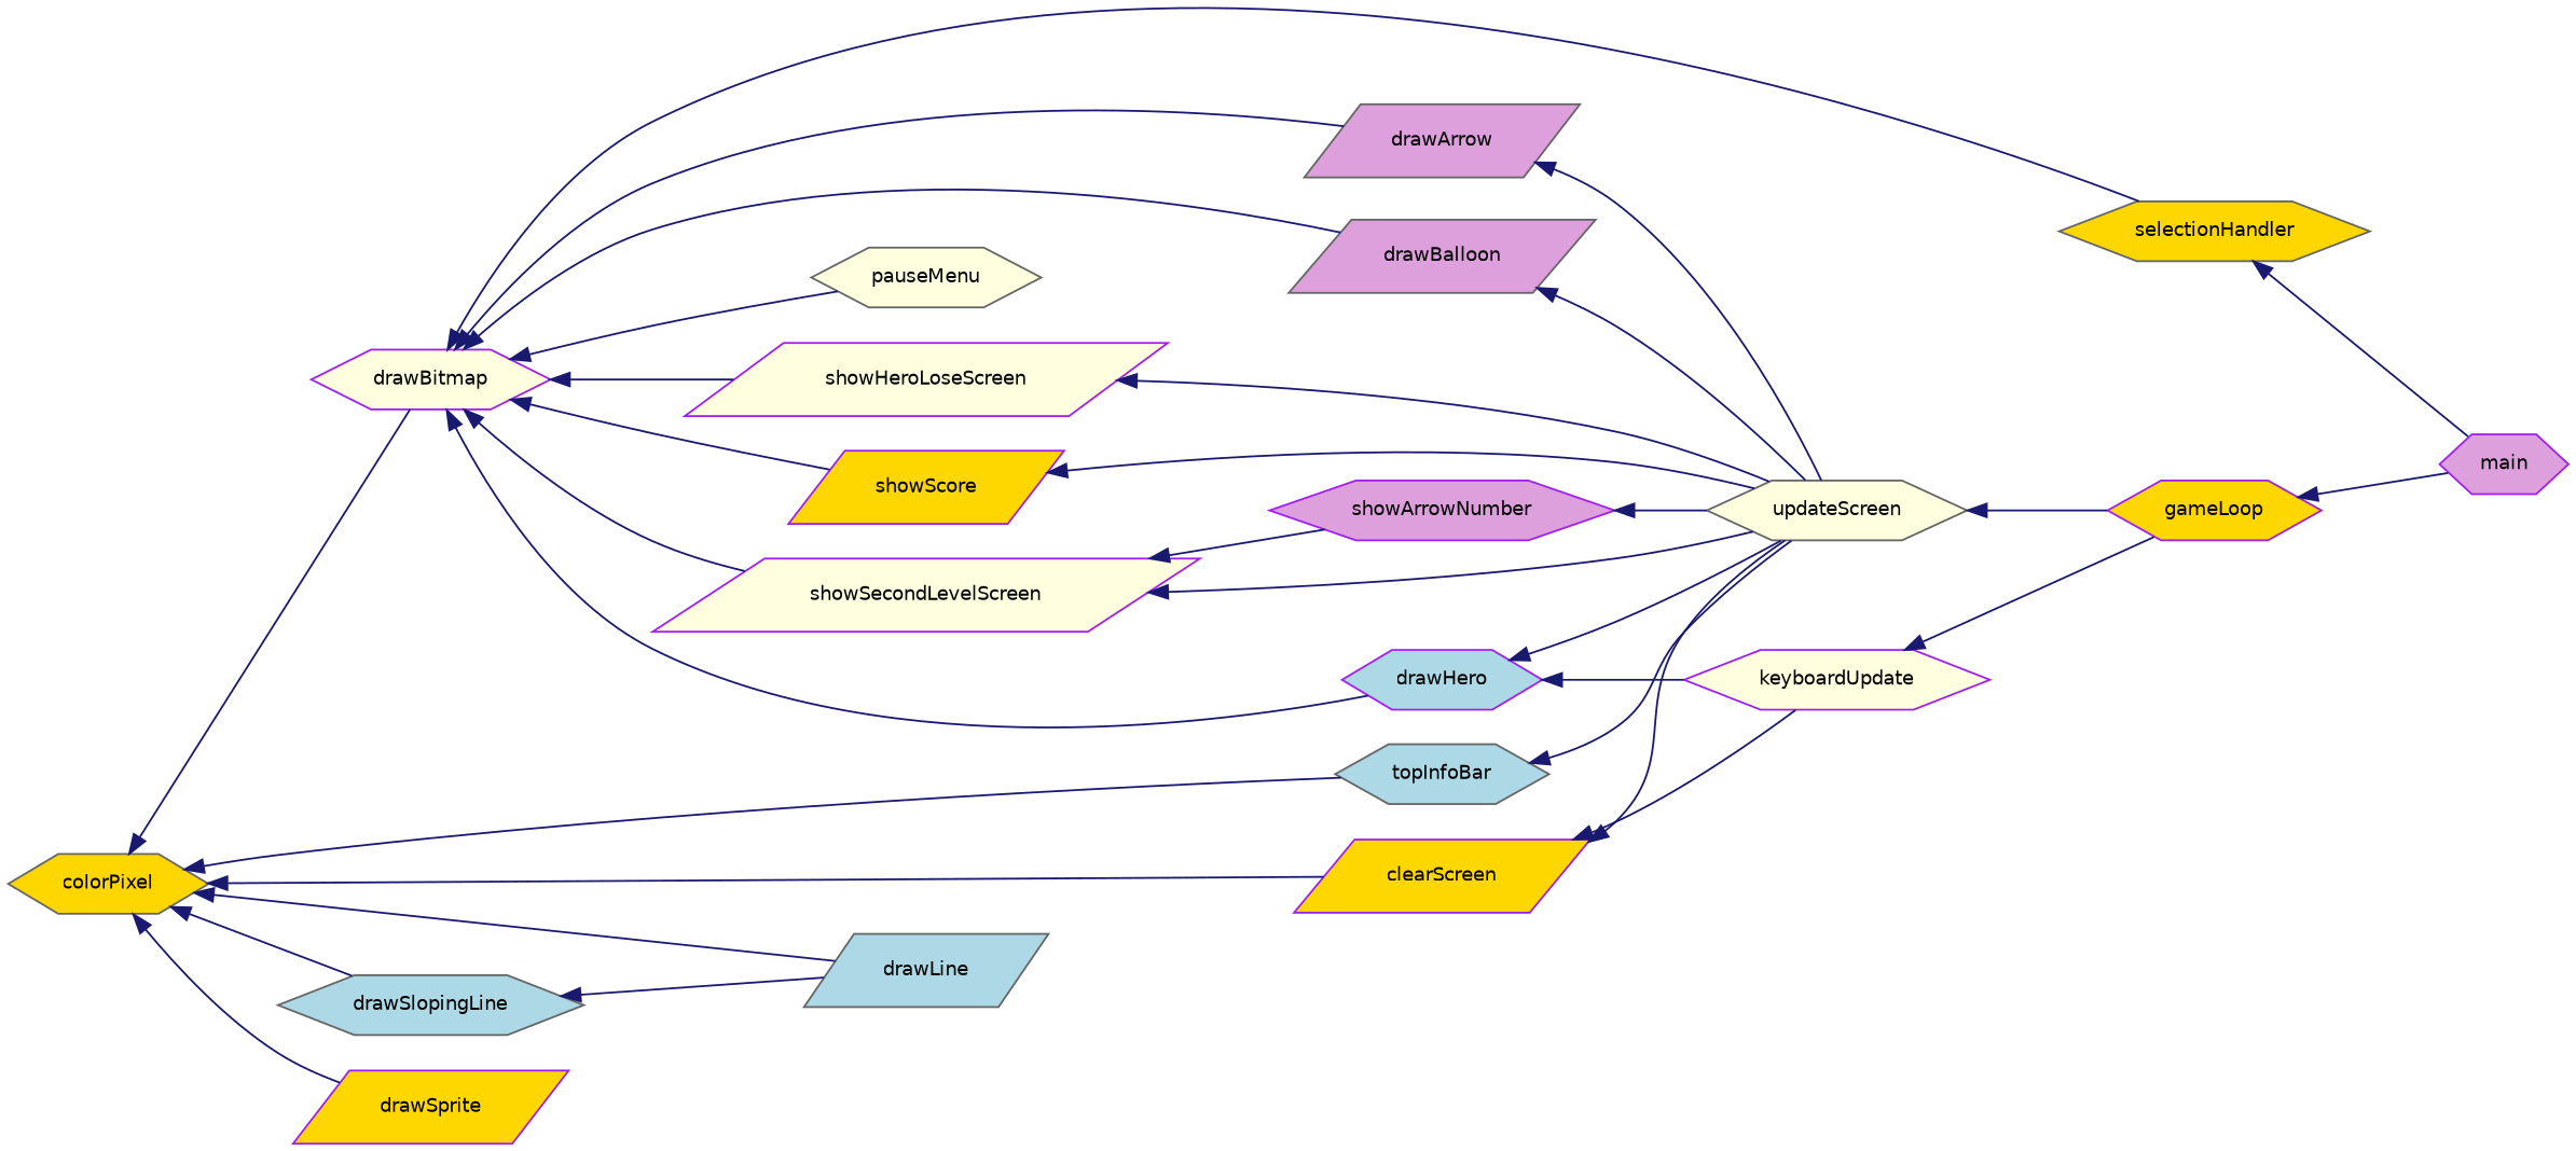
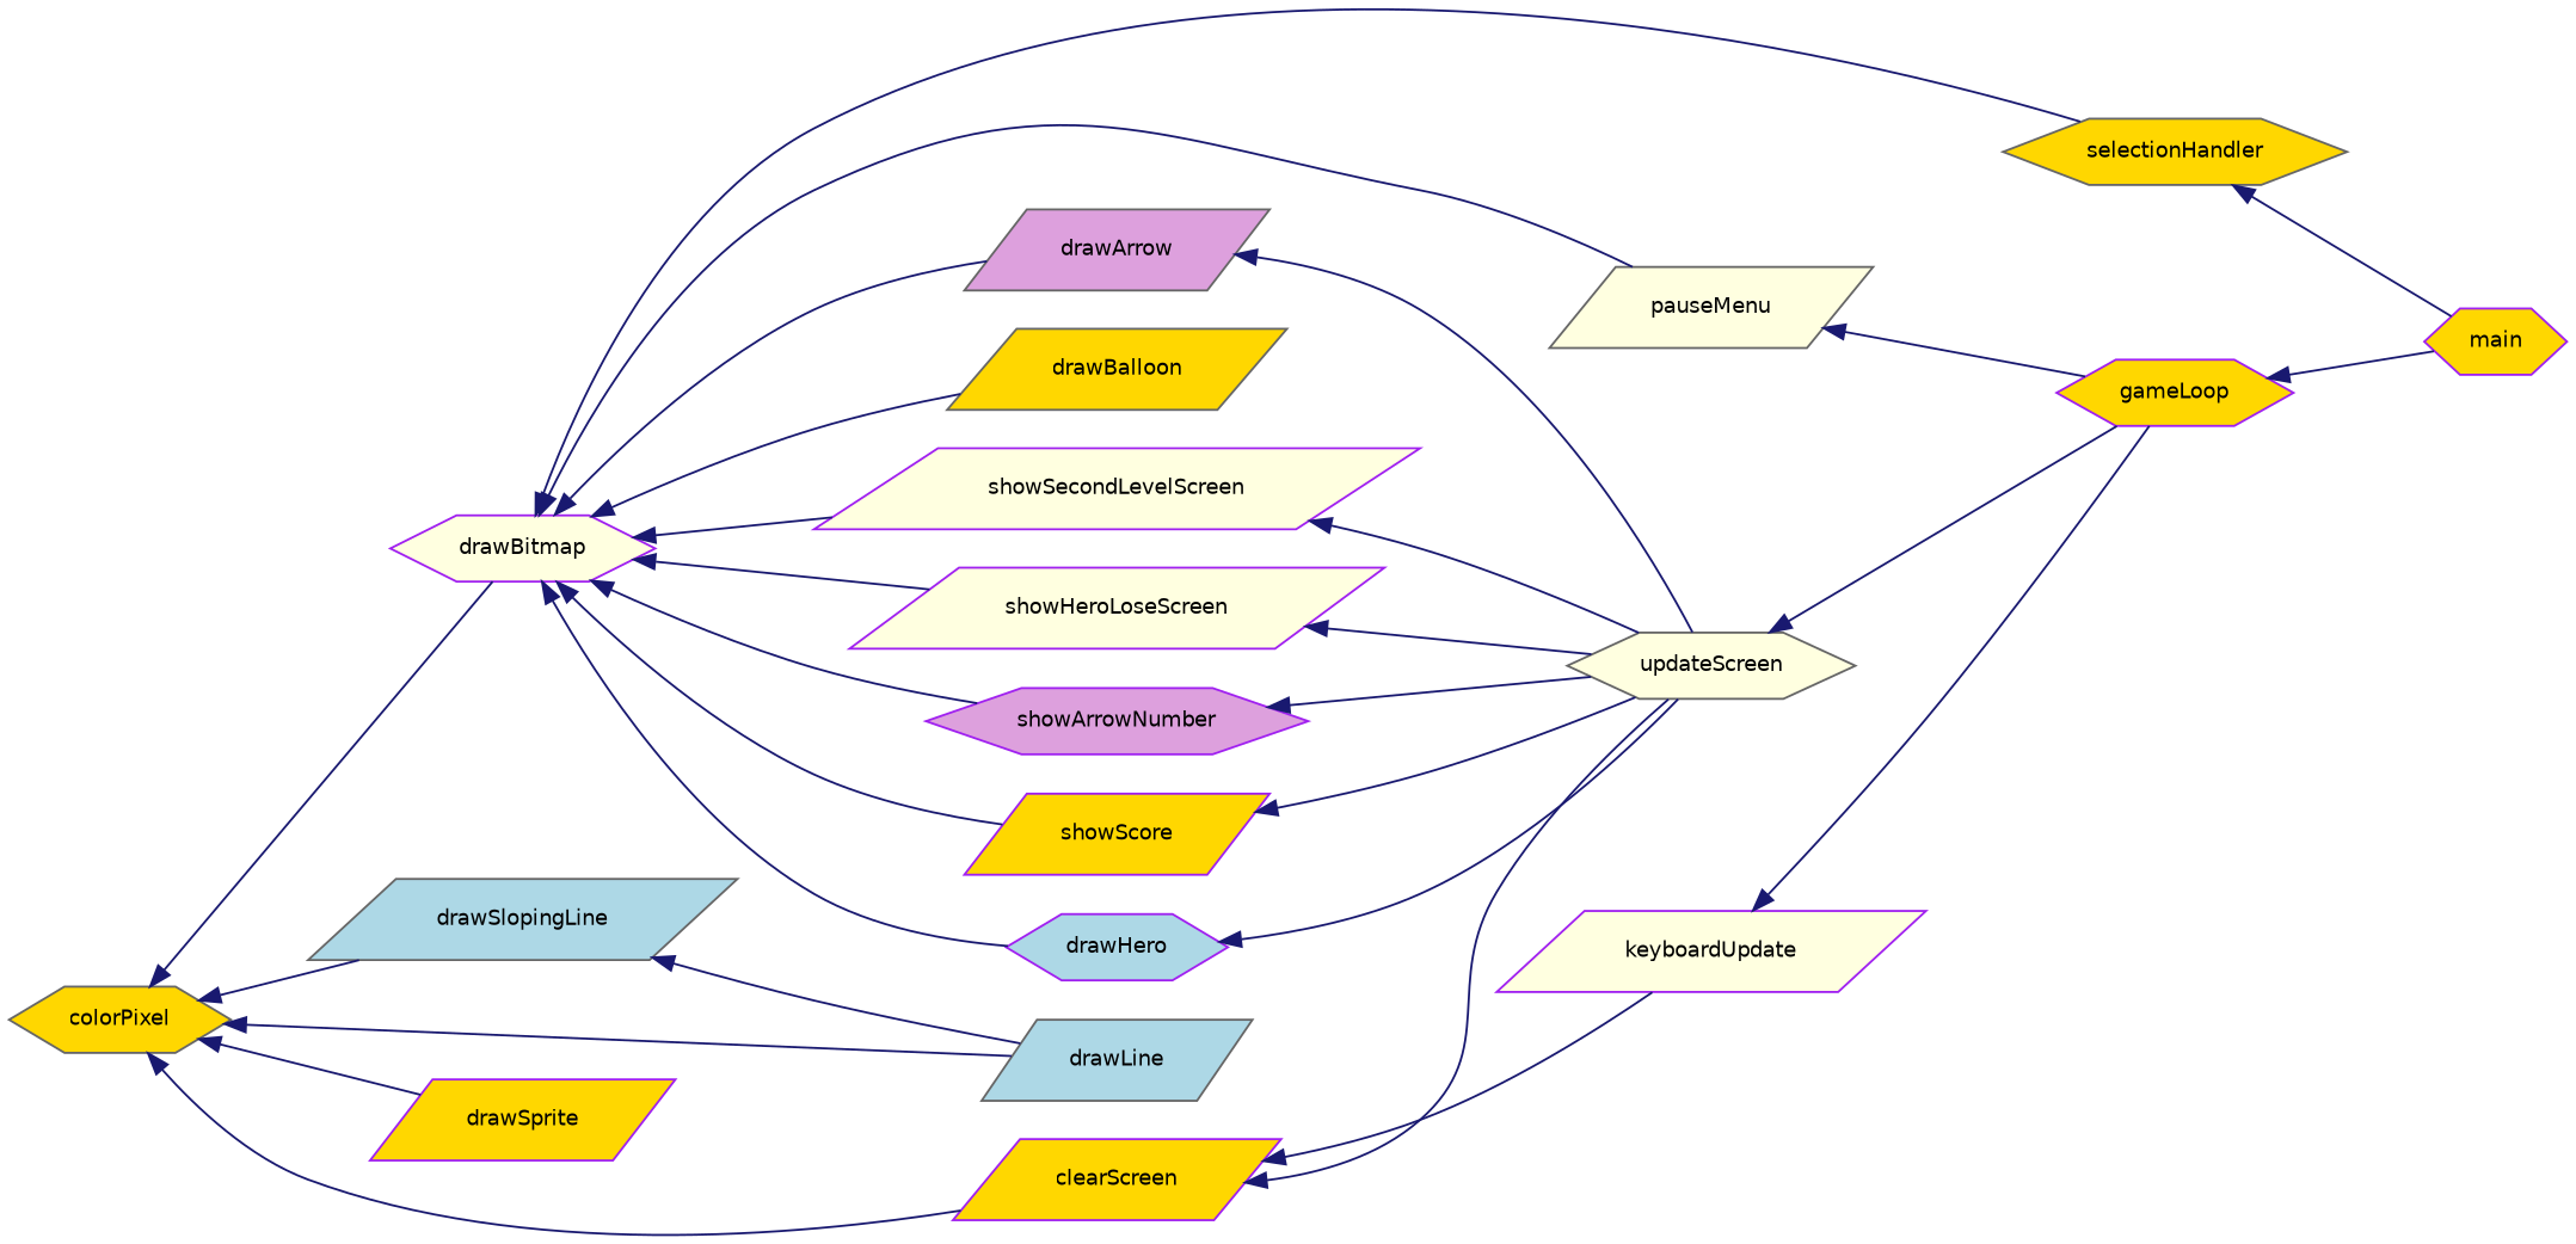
  digraph {
    rankdir=LR
    node [color=purple fillcolor=gold fontname=Helvetica fontsize=10 shape=hexagon style=filled]
    edge [color=midnightblue dir=back fontname=Helvetica fontsize=10 labelfontname=Helvetica labelfontsize=10 style=solid]
    n1 [color=gray40 fontcolor=black height=0.2 label=colorPixel width=0.4]
    n2 [fillcolor=lightyellow height=0.2 label=drawBitmap width=0.4]
-   n3 [color=gray40 fillcolor=lightblue height=0.2 label=drawSlopingLine width=0.4]
+   n3 [color=gray40 fillcolor=lightblue height=0.2 label=drawSlopingLine shape=parallelogram width=0.4]
    n4 [color=gray40 fillcolor=lightblue height=0.2 label=drawLine shape=parallelogram width=0.4]
    n5 [height=0.2 label=drawSprite shape=parallelogram width=0.4]
    n6 [height=0.2 label=clearScreen shape=parallelogram width=0.4]
-   n7 [color=gray40 fillcolor=lightblue height=0.2 label=topInfoBar width=0.4]
    n8 [color=gray40 fillcolor=plum height=0.2 label=drawArrow shape=parallelogram width=0.4]
-   n9 [color=gray40 fillcolor=plum height=0.2 label=drawBalloon shape=parallelogram width=0.4]
+   n9 [color=gray40 height=0.2 label=drawBalloon shape=parallelogram width=0.4]
    n10 [fillcolor=lightyellow height=0.2 label=showSecondLevelScreen shape=parallelogram width=0.4]
    n11 [fillcolor=lightyellow height=0.2 label=showHeroLoseScreen shape=parallelogram width=0.4]
    n12 [fillcolor=plum height=0.2 label=showArrowNumber width=0.4]
    n13 [height=0.2 label=showScore shape=parallelogram width=0.4]
    n14 [fillcolor=lightblue height=0.2 label=drawHero width=0.4]
    n15 [color=gray40 height=0.2 label=selectionHandler width=0.4]
-   n16 [color=gray40 fillcolor=lightyellow height=0.2 label=pauseMenu width=0.4]
+   n16 [color=gray40 fillcolor=lightyellow height=0.2 label=pauseMenu shape=parallelogram width=0.4]
    n17 [color=gray40 fillcolor=lightyellow height=0.2 label=updateScreen width=0.4]
-   n18 [fillcolor=lightyellow height=0.2 label=keyboardUpdate width=0.4]
-   n19 [fillcolor=plum height=0.2 label=main width=0.4]
+   n18 [fillcolor=lightyellow height=0.2 label=keyboardUpdate shape=parallelogram width=0.4]
+   n19 [height=0.2 label=main width=0.4]
    n20 [height=0.2 label=gameLoop width=0.4]
    n1 -> n2
    n1 -> n3
    n1 -> n4
    n1 -> n5
    n1 -> n6
-   n1 -> n7
    n2 -> n8
    n2 -> n9
    n2 -> n10
    n2 -> n11
-   n10 -> n12
+   n2 -> n12
    n2 -> n13
    n2 -> n14
    n2 -> n15
    n2 -> n16
    n3 -> n4
    n6 -> n17
    n6 -> n18
-   n7 -> n17
    n8 -> n17
-   n9 -> n17
    n10 -> n17
    n11 -> n17
    n12 -> n17
    n13 -> n17
    n14 -> n17
-   n14 -> n18
    n15 -> n19
+   n16 -> n20
    n17 -> n20
    n18 -> n20
    n20 -> n19
  }
